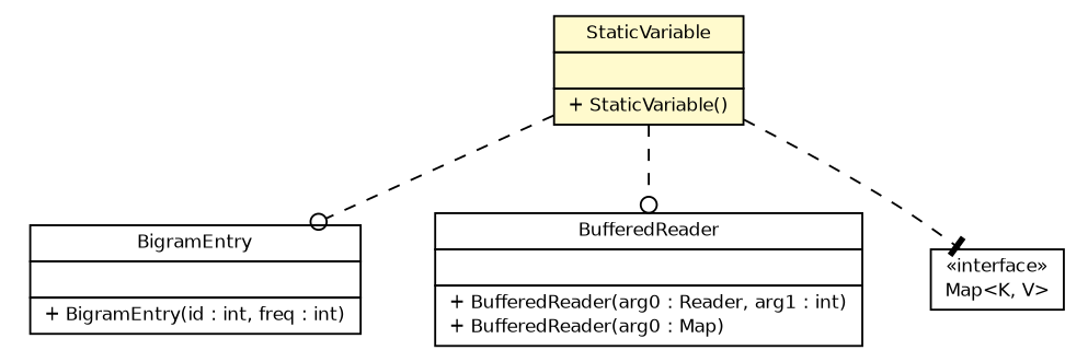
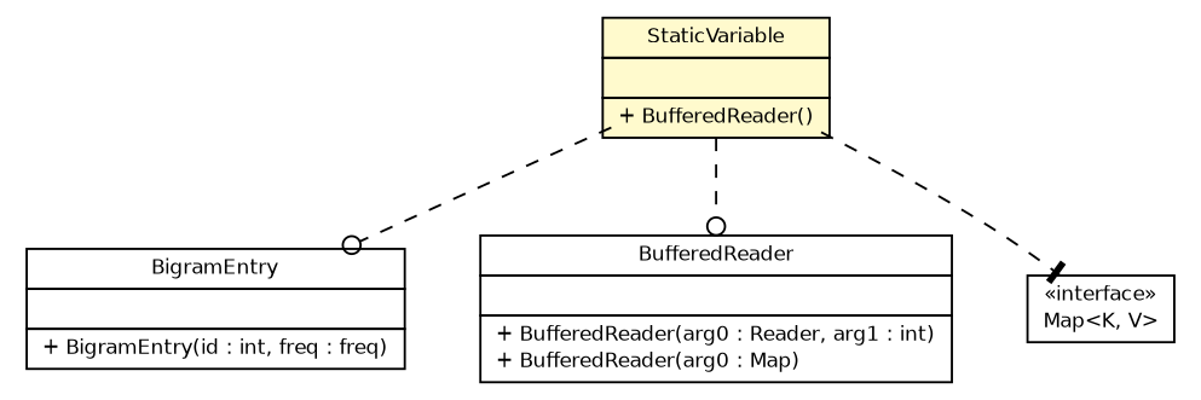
  digraph {
    node [fontcolor=black fontname=Helvetica fontsize=9.0 shape=plaintext]
    edge [arrowhead=odot color=black fontcolor=black fontname=Helvetica fontsize=10.0 headport=p labelfontname=Helvetica labelfontsize=10 style=dashed tailport=p]
-   n1 [label=<<table border="0" cellborder="1" cellspacing="0" cellpadding="2" port="p" href="../domain/BigramEntry.html"> 		<tr><td><table border="0" cellspacing="0" cellpadding="1"> 			<tr><td> BigramEntry </td></tr> 		</table></td></tr> 		<tr><td><table border="0" cellspacing="0" cellpadding="1"> 			<tr><td align="left">  </td></tr> 		</table></td></tr> 		<tr><td><table border="0" cellspacing="0" cellpadding="1"> 			<tr><td align="left"> + BigramEntry(id : int, freq : int) </td></tr> 		</table></td></tr> 		</table>>]
-   n2 [label=<<table border="0" cellborder="1" cellspacing="0" cellpadding="2" port="p" bgcolor="lemonChiffon" href="./StaticVariable.html"> 		<tr><td><table border="0" cellspacing="0" cellpadding="1"> 			<tr><td> StaticVariable </td></tr> 		</table></td></tr> 		<tr><td><table border="0" cellspacing="0" cellpadding="1"> 			<tr><td align="left">  </td></tr> 		</table></td></tr> 		<tr><td><table border="0" cellspacing="0" cellpadding="1"> 			<tr><td align="left"> + StaticVariable() </td></tr> 		</table></td></tr> 		</table>>]
+   n1 [label=<<table border="0" cellborder="1" cellspacing="0" cellpadding="2" port="p" href="../domain/BigramEntry.html"> 		<tr><td><table border="0" cellspacing="0" cellpadding="1"> 			<tr><td> BigramEntry </td></tr> 		</table></td></tr> 		<tr><td><table border="0" cellspacing="0" cellpadding="1"> 			<tr><td align="left">  </td></tr> 		</table></td></tr> 		<tr><td><table border="0" cellspacing="0" cellpadding="1"> 			<tr><td align="left"> + BigramEntry(id : int, freq : freq) </td></tr> 		</table></td></tr> 		</table>>]
+   n2 [label=<<table border="0" cellborder="1" cellspacing="0" cellpadding="2" port="p" bgcolor="lemonChiffon" href="./StaticVariable.html"> 		<tr><td><table border="0" cellspacing="0" cellpadding="1"> 			<tr><td> StaticVariable </td></tr> 		</table></td></tr> 		<tr><td><table border="0" cellspacing="0" cellpadding="1"> 			<tr><td align="left">  </td></tr> 		</table></td></tr> 		<tr><td><table border="0" cellspacing="0" cellpadding="1"> 			<tr><td align="left"> + BufferedReader() </td></tr> 		</table></td></tr> 		</table>>]
    n3 [label=<<table border="0" cellborder="1" cellspacing="0" cellpadding="2" port="p" href="http://java.sun.com/j2se/1.4.2/docs/api/java/io/BufferedReader.html"> 		<tr><td><table border="0" cellspacing="0" cellpadding="1"> 			<tr><td> BufferedReader </td></tr> 		</table></td></tr> 		<tr><td><table border="0" cellspacing="0" cellpadding="1"> 			<tr><td align="left">  </td></tr> 		</table></td></tr> 		<tr><td><table border="0" cellspacing="0" cellpadding="1"> 			<tr><td align="left"> + BufferedReader(arg0 : Reader, arg1 : int) </td></tr> 			<tr><td align="left"> + BufferedReader(arg0 : Map) </td></tr> 		</table></td></tr> 		</table>>]
    n4 [label=<<table border="0" cellborder="1" cellspacing="0" cellpadding="2" port="p" href="http://java.sun.com/j2se/1.4.2/docs/api/java/util/Map.html"> 		<tr><td><table border="0" cellspacing="0" cellpadding="1"> 			<tr><td> &laquo;interface&raquo; </td></tr> 			<tr><td> Map&lt;K, V&gt; </td></tr> 		</table></td></tr> 		</table>>]
    n2 -> n1
    n2 -> n3
    n2 -> n4 [arrowhead=tee]
  }
